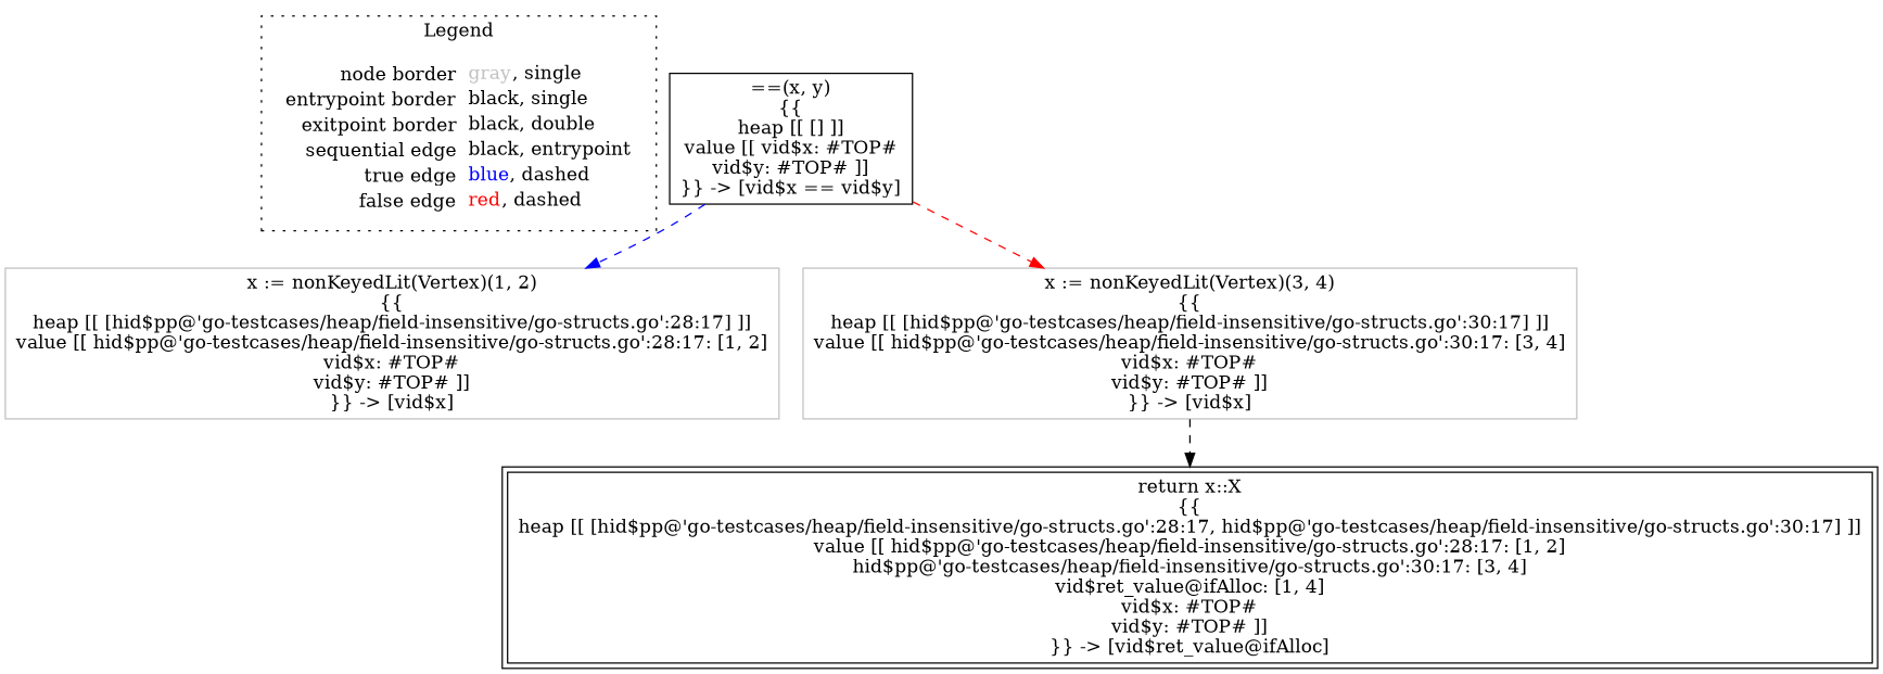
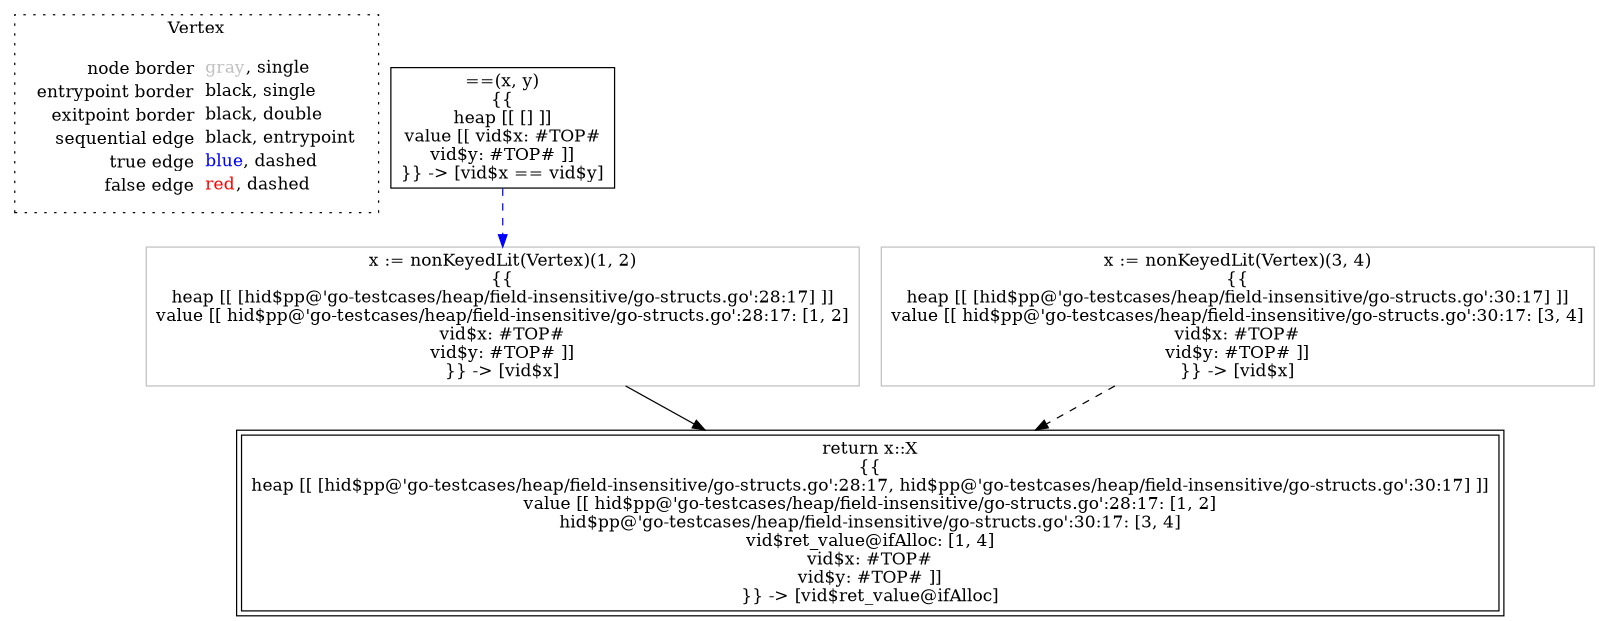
  digraph {
    node [shape=rect color=black]
    edge [color=black style=dashed]
    n1 [label=<<table border="0" cellpadding="2" cellspacing="0" cellborder="0"><tr><td align="right">node border&nbsp;</td><td align="left"><font color="gray">gray</font>, single</td></tr><tr><td align="right">entrypoint border&nbsp;</td><td align="left"><font color="black">black</font>, single</td></tr><tr><td align="right">exitpoint border&nbsp;</td><td align="left"><font color="black">black</font>, double</td></tr><tr><td align="right">sequential edge&nbsp;</td><td align="left"><font color="black">black</font>, entrypoint</td></tr><tr><td align="right">true edge&nbsp;</td><td align="left"><font color="blue">blue</font>, dashed</td></tr><tr><td align="right">false edge&nbsp;</td><td align="left"><font color="red">red</font>, dashed</td></tr></table>> shape=plaintext color=""]
    n2 [label=<==(x, y)<BR/>{{<BR/>heap [[ [] ]]<BR/>value [[ vid$x: #TOP#<BR/>vid$y: #TOP# ]]<BR/>}} -&gt; [vid$x == vid$y]>]
    n3 [color=gray label=<x := nonKeyedLit(Vertex)(1, 2)<BR/>{{<BR/>heap [[ [hid$pp@'go-testcases/heap/field-insensitive/go-structs.go':28:17] ]]<BR/>value [[ hid$pp@'go-testcases/heap/field-insensitive/go-structs.go':28:17: [1, 2]<BR/>vid$x: #TOP#<BR/>vid$y: #TOP# ]]<BR/>}} -&gt; [vid$x]>]
    n4 [color=gray label=<x := nonKeyedLit(Vertex)(3, 4)<BR/>{{<BR/>heap [[ [hid$pp@'go-testcases/heap/field-insensitive/go-structs.go':30:17] ]]<BR/>value [[ hid$pp@'go-testcases/heap/field-insensitive/go-structs.go':30:17: [3, 4]<BR/>vid$x: #TOP#<BR/>vid$y: #TOP# ]]<BR/>}} -&gt; [vid$x]>]
    n5 [label=<return x::X<BR/>{{<BR/>heap [[ [hid$pp@'go-testcases/heap/field-insensitive/go-structs.go':28:17, hid$pp@'go-testcases/heap/field-insensitive/go-structs.go':30:17] ]]<BR/>value [[ hid$pp@'go-testcases/heap/field-insensitive/go-structs.go':28:17: [1, 2]<BR/>hid$pp@'go-testcases/heap/field-insensitive/go-structs.go':30:17: [3, 4]<BR/>vid$ret_value@ifAlloc: [1, 4]<BR/>vid$x: #TOP#<BR/>vid$y: #TOP# ]]<BR/>}} -&gt; [vid$ret_value@ifAlloc]> peripheries=2]
    subgraph cluster_1 {
-     label=Legend
+     label=Vertex
      style=dotted
      n1
    }
    n2 -> n3 [color=blue]
-   n2 -> n4 [color=red]
+   n3 -> n5 [style=""]
    n4 -> n5
  }
